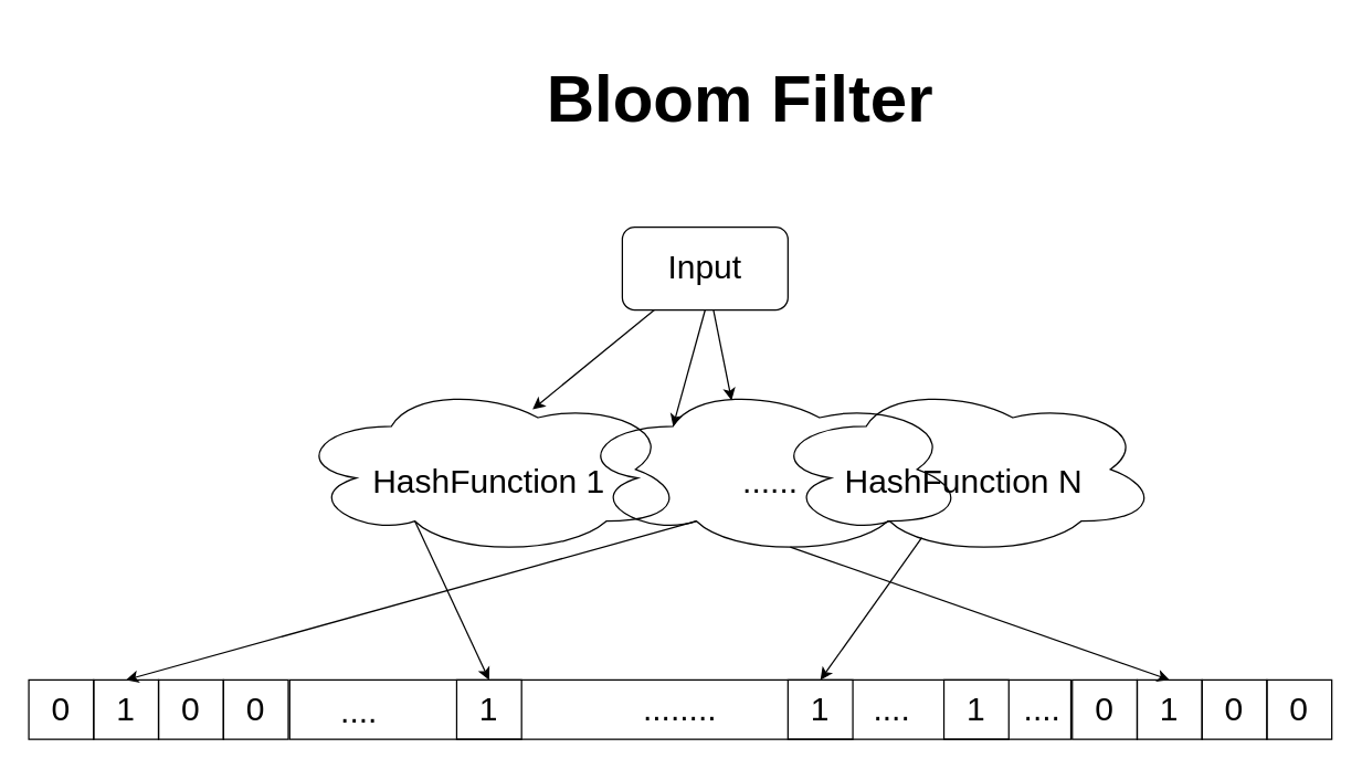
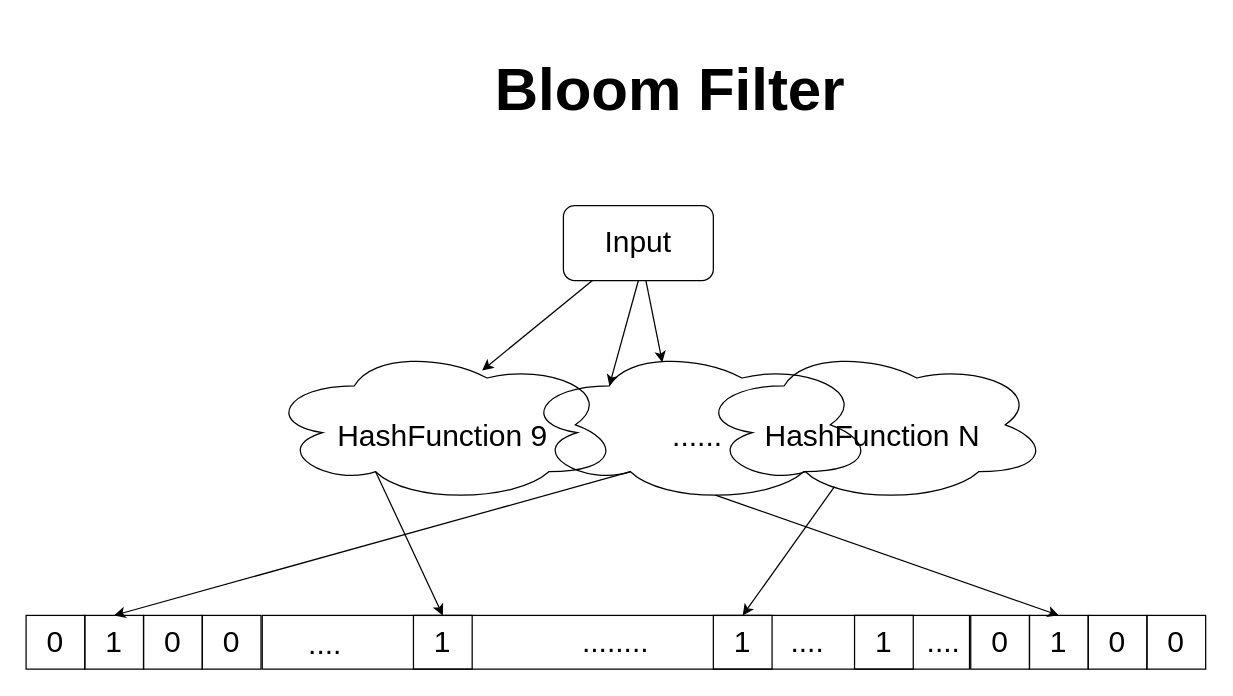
  <mxCell id="0" />
  <mxCell id="1" parent="0" />
  <mxCell id="2" value="&lt;h1&gt;&lt;font style=&quot;font-size: 48px;&quot; color=&quot;#000000&quot;&gt;Bloom Filter&lt;/font&gt;&lt;/h1&gt;" style="text;html=1;align=center;verticalAlign=middle;resizable=0;points=[];autosize=1;strokeColor=none;fillColor=none;" vertex="1" parent="1"><mxGeometry x="386" y="20" width="298" height="102" as="geometry" /></mxCell>
  <mxCell id="3" style="edgeStyle=none;html=1;exitX=0.31;exitY=0.8;exitDx=0;exitDy=0;exitPerimeter=0;entryX=0.5;entryY=0;entryDx=0;entryDy=0;fontSize=24;fontColor=#000000;strokeColor=#000000;" edge="1" parent="1" source="4" target="19"><mxGeometry relative="1" as="geometry" /></mxCell>
- <mxCell id="4" value="&lt;font style=&quot;font-size: 24px;&quot;&gt;HashFunction 1&lt;/font&gt;" style="ellipse;shape=cloud;whiteSpace=wrap;html=1;fontSize=48;fontColor=#000000;fillColor=none;strokeColor=#000000;" vertex="1" parent="1"><mxGeometry x="212" y="277" width="283" height="125" as="geometry" /></mxCell>
+ <mxCell id="4" value="&lt;font style=&quot;font-size: 24px;&quot;&gt;HashFunction 9&lt;/font&gt;" style="ellipse;shape=cloud;whiteSpace=wrap;html=1;fontSize=48;fontColor=#000000;fillColor=none;strokeColor=#000000;" vertex="1" parent="1"><mxGeometry x="212" y="277" width="283" height="125" as="geometry" /></mxCell>
  <mxCell id="5" style="edgeStyle=none;html=1;entryX=0.5;entryY=0;entryDx=0;entryDy=0;strokeColor=#000000;fontSize=24;fontColor=#000000;exitX=0.55;exitY=0.95;exitDx=0;exitDy=0;exitPerimeter=0;" edge="1" parent="1" source="7" target="15"><mxGeometry relative="1" as="geometry" /></mxCell>
  <mxCell id="6" style="edgeStyle=none;html=1;entryX=0.5;entryY=0;entryDx=0;entryDy=0;strokeColor=#000000;fontSize=24;fontColor=#000000;exitX=0.31;exitY=0.8;exitDx=0;exitDy=0;exitPerimeter=0;" edge="1" parent="1" source="7" target="11"><mxGeometry relative="1" as="geometry" /></mxCell>
  <mxCell id="7" value="&lt;font style=&quot;font-size: 24px;&quot;&gt;......&lt;/font&gt;" style="ellipse;shape=cloud;whiteSpace=wrap;html=1;fontSize=48;fontColor=#000000;fillColor=none;strokeColor=#000000;" vertex="1" parent="1"><mxGeometry x="416" y="277" width="283" height="125" as="geometry" /></mxCell>
  <mxCell id="8" style="edgeStyle=none;html=1;entryX=0.5;entryY=0;entryDx=0;entryDy=0;strokeColor=#000000;fontSize=24;fontColor=#000000;exitX=0.392;exitY=0.896;exitDx=0;exitDy=0;exitPerimeter=0;" edge="1" parent="1" source="9" target="21"><mxGeometry relative="1" as="geometry" /></mxCell>
  <mxCell id="9" value="&lt;font style=&quot;font-size: 24px;&quot;&gt;HashFunction N&lt;/font&gt;" style="ellipse;shape=cloud;whiteSpace=wrap;html=1;fontSize=48;fontColor=#000000;fillColor=none;strokeColor=#000000;" vertex="1" parent="1"><mxGeometry x="556" y="277" width="283" height="125" as="geometry" /></mxCell>
  <mxCell id="10" value="0" style="rounded=0;whiteSpace=wrap;html=1;strokeColor=#000000;fontSize=24;fontColor=#000000;fillColor=none;" vertex="1" parent="1"><mxGeometry x="20" y="492" width="47" height="43" as="geometry" /></mxCell>
  <mxCell id="11" value="1" style="rounded=0;whiteSpace=wrap;html=1;strokeColor=#000000;fontSize=24;fontColor=#000000;fillColor=none;" vertex="1" parent="1"><mxGeometry x="67" y="492" width="47" height="43" as="geometry" /></mxCell>
  <mxCell id="12" value="0" style="rounded=0;whiteSpace=wrap;html=1;strokeColor=#000000;fontSize=24;fontColor=#000000;fillColor=none;" vertex="1" parent="1"><mxGeometry x="114" y="492" width="47" height="43" as="geometry" /></mxCell>
  <mxCell id="13" value="0" style="rounded=0;whiteSpace=wrap;html=1;strokeColor=#000000;fontSize=24;fontColor=#000000;fillColor=none;" vertex="1" parent="1"><mxGeometry x="161" y="492" width="47" height="43" as="geometry" /></mxCell>
  <mxCell id="14" value="0" style="rounded=0;whiteSpace=wrap;html=1;strokeColor=#000000;fontSize=24;fontColor=#000000;fillColor=none;" vertex="1" parent="1"><mxGeometry x="776" y="492" width="47" height="43" as="geometry" /></mxCell>
  <mxCell id="15" value="1" style="rounded=0;whiteSpace=wrap;html=1;strokeColor=#000000;fontSize=24;fontColor=#000000;fillColor=none;" vertex="1" parent="1"><mxGeometry x="823" y="492" width="47" height="43" as="geometry" /></mxCell>
  <mxCell id="16" value="0" style="rounded=0;whiteSpace=wrap;html=1;strokeColor=#000000;fontSize=24;fontColor=#000000;fillColor=none;" vertex="1" parent="1"><mxGeometry x="870" y="492" width="47" height="43" as="geometry" /></mxCell>
  <mxCell id="17" value="0" style="rounded=0;whiteSpace=wrap;html=1;strokeColor=#000000;fontSize=24;fontColor=#000000;fillColor=none;" vertex="1" parent="1"><mxGeometry x="917" y="492" width="47" height="43" as="geometry" /></mxCell>
  <mxCell id="18" value="........" style="rounded=0;whiteSpace=wrap;html=1;strokeColor=#000000;fontSize=24;fontColor=#000000;fillColor=none;" vertex="1" parent="1"><mxGeometry x="209" y="492" width="566" height="43" as="geometry" /></mxCell>
  <mxCell id="19" value="1" style="rounded=0;whiteSpace=wrap;html=1;strokeColor=#000000;fontSize=24;fontColor=#000000;fillColor=none;" vertex="1" parent="1"><mxGeometry x="330" y="492" width="47" height="43" as="geometry" /></mxCell>
  <mxCell id="20" value="...." style="text;html=1;align=center;verticalAlign=middle;resizable=0;points=[];autosize=1;strokeColor=none;fillColor=none;fontSize=24;fontColor=#000000;" vertex="1" parent="1"><mxGeometry x="236" y="494" width="45" height="41" as="geometry" /></mxCell>
  <mxCell id="21" value="1" style="rounded=0;whiteSpace=wrap;html=1;strokeColor=#000000;fontSize=24;fontColor=#000000;fillColor=none;" vertex="1" parent="1"><mxGeometry x="570" y="492" width="47" height="43" as="geometry" /></mxCell>
  <mxCell id="22" value="1" style="rounded=0;whiteSpace=wrap;html=1;strokeColor=#000000;fontSize=24;fontColor=#000000;fillColor=none;" vertex="1" parent="1"><mxGeometry x="683" y="492" width="47" height="43" as="geometry" /></mxCell>
  <mxCell id="23" value="...." style="text;html=1;align=center;verticalAlign=middle;resizable=0;points=[];autosize=1;strokeColor=none;fillColor=none;fontSize=24;fontColor=#000000;" vertex="1" parent="1"><mxGeometry x="622" y="493" width="45" height="41" as="geometry" /></mxCell>
  <mxCell id="24" value="...." style="text;html=1;align=center;verticalAlign=middle;resizable=0;points=[];autosize=1;strokeColor=none;fillColor=none;fontSize=24;fontColor=#000000;" vertex="1" parent="1"><mxGeometry x="731" y="493" width="45" height="41" as="geometry" /></mxCell>
  <mxCell id="25" style="edgeStyle=none;html=1;fontSize=24;fontColor=#000000;strokeColor=#000000;" edge="1" parent="1" source="28"><mxGeometry relative="1" as="geometry"><mxPoint x="385" y="296" as="targetPoint" /></mxGeometry></mxCell>
  <mxCell id="26" style="edgeStyle=none;html=1;entryX=0.4;entryY=0.1;entryDx=0;entryDy=0;entryPerimeter=0;strokeColor=#000000;fontSize=24;fontColor=#000000;" edge="1" parent="1" source="28" target="7"><mxGeometry relative="1" as="geometry" /></mxCell>
  <mxCell id="27" style="edgeStyle=none;html=1;exitX=0.5;exitY=1;exitDx=0;exitDy=0;entryX=0.25;entryY=0.25;entryDx=0;entryDy=0;entryPerimeter=0;strokeColor=#000000;fontSize=24;fontColor=#000000;" edge="1" parent="1" source="28" target="7"><mxGeometry relative="1" as="geometry" /></mxCell>
  <mxCell id="28" value="Input" style="whiteSpace=wrap;html=1;strokeColor=#000000;fontSize=24;fontColor=#000000;fillColor=none;rounded=1;" vertex="1" parent="1"><mxGeometry x="450" y="164" width="120" height="60" as="geometry" /></mxCell>
